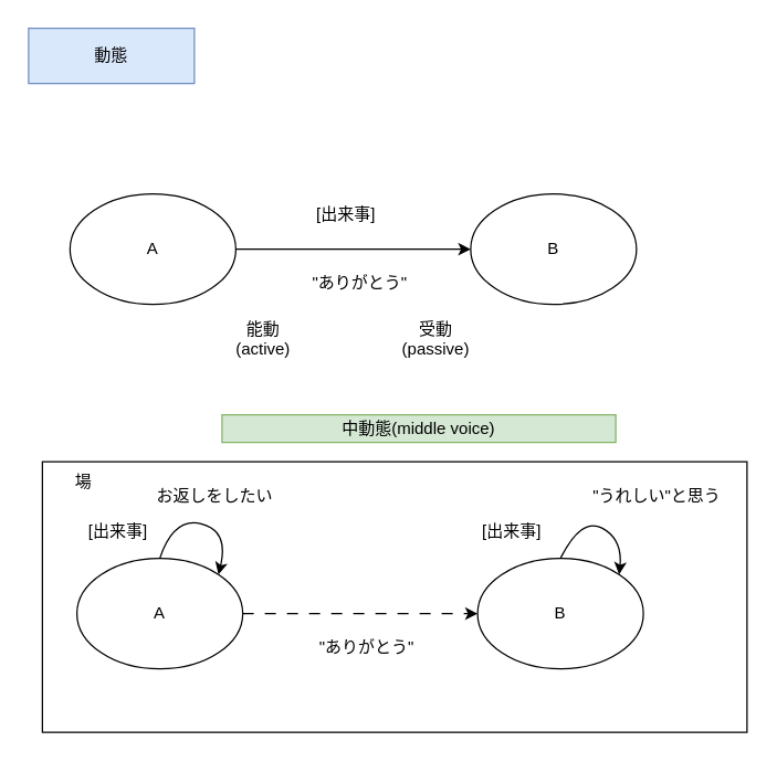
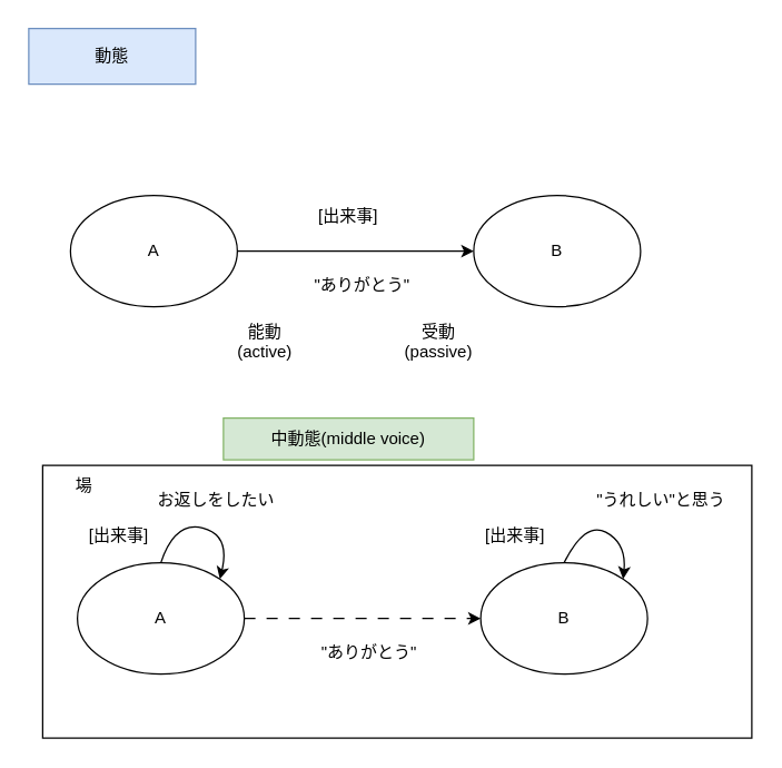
  <mxCell id="0" />
  <mxCell id="1" parent="0" />
  <mxCell id="2" value="" style="rounded=0;whiteSpace=wrap;html=1;" vertex="1" parent="1"><mxGeometry x="30" y="334" width="510" height="196" as="geometry" /></mxCell>
  <mxCell id="3" value="動態" style="text;html=1;align=center;verticalAlign=middle;whiteSpace=wrap;rounded=0;fillColor=#dae8fc;strokeColor=#6c8ebf;" vertex="1" parent="1"><mxGeometry x="20" y="20" width="120" height="40" as="geometry" /></mxCell>
  <mxCell id="4" value="A" style="ellipse;whiteSpace=wrap;html=1;" vertex="1" parent="1"><mxGeometry x="50" y="140" width="120" height="80" as="geometry" /></mxCell>
  <mxCell id="5" value="B" style="ellipse;whiteSpace=wrap;html=1;" vertex="1" parent="1"><mxGeometry x="340" y="140" width="120" height="80" as="geometry" /></mxCell>
  <mxCell id="6" value="" style="endArrow=classic;html=1;rounded=0;exitX=1;exitY=0.5;exitDx=0;exitDy=0;entryX=0;entryY=0.5;entryDx=0;entryDy=0;" edge="1" parent="1" source="4" target="5"><mxGeometry width="50" height="50" relative="1" as="geometry"><mxPoint x="210" y="190" as="sourcePoint" /><mxPoint x="260" y="140" as="targetPoint" /></mxGeometry></mxCell>
  <mxCell id="7" value="&quot;ありがとう&quot;" style="text;html=1;align=center;verticalAlign=middle;whiteSpace=wrap;rounded=0;" vertex="1" parent="1"><mxGeometry x="190" y="190" width="140" height="30" as="geometry" /></mxCell>
  <mxCell id="8" value="能動&lt;div&gt;(active)&lt;/div&gt;" style="text;html=1;align=center;verticalAlign=middle;whiteSpace=wrap;rounded=0;" vertex="1" parent="1"><mxGeometry x="150" y="230" width="80" height="30" as="geometry" /></mxCell>
  <mxCell id="9" value="受動&lt;div&gt;(passive)&lt;/div&gt;" style="text;html=1;align=center;verticalAlign=middle;whiteSpace=wrap;rounded=0;" vertex="1" parent="1"><mxGeometry x="275" y="230" width="80" height="30" as="geometry" /></mxCell>
  <mxCell id="10" value="A" style="ellipse;whiteSpace=wrap;html=1;" vertex="1" parent="1"><mxGeometry x="55" y="404" width="120" height="80" as="geometry" /></mxCell>
  <mxCell id="11" value="B" style="ellipse;whiteSpace=wrap;html=1;" vertex="1" parent="1"><mxGeometry x="345" y="404" width="120" height="80" as="geometry" /></mxCell>
  <mxCell id="12" value="" style="endArrow=classic;html=1;rounded=0;exitX=1;exitY=0.5;exitDx=0;exitDy=0;entryX=0;entryY=0.5;entryDx=0;entryDy=0;dashed=1;dashPattern=8 8;" edge="1" source="10" target="11" parent="1"><mxGeometry width="50" height="50" relative="1" as="geometry"><mxPoint x="215" y="454" as="sourcePoint" /><mxPoint x="265" y="404" as="targetPoint" /></mxGeometry></mxCell>
  <mxCell id="13" value="&quot;ありがとう&quot;" style="text;html=1;align=center;verticalAlign=middle;whiteSpace=wrap;rounded=0;" vertex="1" parent="1"><mxGeometry x="195" y="454" width="140" height="30" as="geometry" /></mxCell>
  <mxCell id="14" value="お返しをしたい" style="text;html=1;align=center;verticalAlign=middle;whiteSpace=wrap;rounded=0;" vertex="1" parent="1"><mxGeometry x="105" y="344" width="100" height="30" as="geometry" /></mxCell>
  <mxCell id="15" value="" style="curved=1;endArrow=classic;html=1;rounded=0;exitX=0.5;exitY=0;exitDx=0;exitDy=0;entryX=1;entryY=0;entryDx=0;entryDy=0;" edge="1" parent="1" source="10" target="10"><mxGeometry width="50" height="50" relative="1" as="geometry"><mxPoint x="505" y="614" as="sourcePoint" /><mxPoint x="555" y="564" as="targetPoint" /><Array as="points"><mxPoint x="125" y="374" /><mxPoint x="165" y="384" /></Array></mxGeometry></mxCell>
- <mxCell id="16" value="中動態&lt;span style=&quot;background-color: transparent; color: light-dark(rgb(0, 0, 0), rgb(255, 255, 255));&quot;&gt;(middle voice)&lt;br&gt;&lt;/span&gt;" style="text;html=1;align=center;verticalAlign=middle;whiteSpace=wrap;rounded=0;fillColor=#d5e8d4;strokeColor=#82b366;" vertex="1" parent="1"><mxGeometry x="160" y="300" width="285" height="20" as="geometry" /></mxCell>
+ <mxCell id="16" value="中動態&lt;span style=&quot;background-color: transparent; color: light-dark(rgb(0, 0, 0), rgb(255, 255, 255));&quot;&gt;(middle voice)&lt;br&gt;&lt;/span&gt;" style="text;html=1;align=center;verticalAlign=middle;whiteSpace=wrap;rounded=0;fillColor=#d5e8d4;strokeColor=#82b366;" vertex="1" parent="1"><mxGeometry x="160" y="300" width="180" height="30" as="geometry" /></mxCell>
  <mxCell id="17" value="" style="curved=1;endArrow=classic;html=1;rounded=0;exitX=0.5;exitY=0;exitDx=0;exitDy=0;entryX=1;entryY=0;entryDx=0;entryDy=0;" edge="1" parent="1" source="11" target="11"><mxGeometry width="50" height="50" relative="1" as="geometry"><mxPoint x="445" y="394" as="sourcePoint" /><mxPoint x="487" y="406" as="targetPoint" /><Array as="points"><mxPoint x="420" y="374" /><mxPoint x="450" y="390" /></Array></mxGeometry></mxCell>
  <mxCell id="18" value="&quot;うれしい&quot;と思う" style="text;html=1;align=center;verticalAlign=middle;whiteSpace=wrap;rounded=0;" vertex="1" parent="1"><mxGeometry x="425" y="344" width="100" height="30" as="geometry" /></mxCell>
  <mxCell id="19" value="場" style="text;html=1;align=center;verticalAlign=middle;whiteSpace=wrap;rounded=0;" vertex="1" parent="1"><mxGeometry x="30" y="334" width="60" height="30" as="geometry" /></mxCell>
  <mxCell id="20" value="[出来事]" style="text;html=1;align=center;verticalAlign=middle;whiteSpace=wrap;rounded=0;" vertex="1" parent="1"><mxGeometry x="220" y="140" width="60" height="30" as="geometry" /></mxCell>
  <mxCell id="21" value="[出来事]" style="text;html=1;align=center;verticalAlign=middle;whiteSpace=wrap;rounded=0;" vertex="1" parent="1"><mxGeometry x="55" y="370" width="60" height="30" as="geometry" /></mxCell>
  <mxCell id="22" value="[出来事]" style="text;html=1;align=center;verticalAlign=middle;whiteSpace=wrap;rounded=0;" vertex="1" parent="1"><mxGeometry x="340" y="370" width="60" height="30" as="geometry" /></mxCell>
